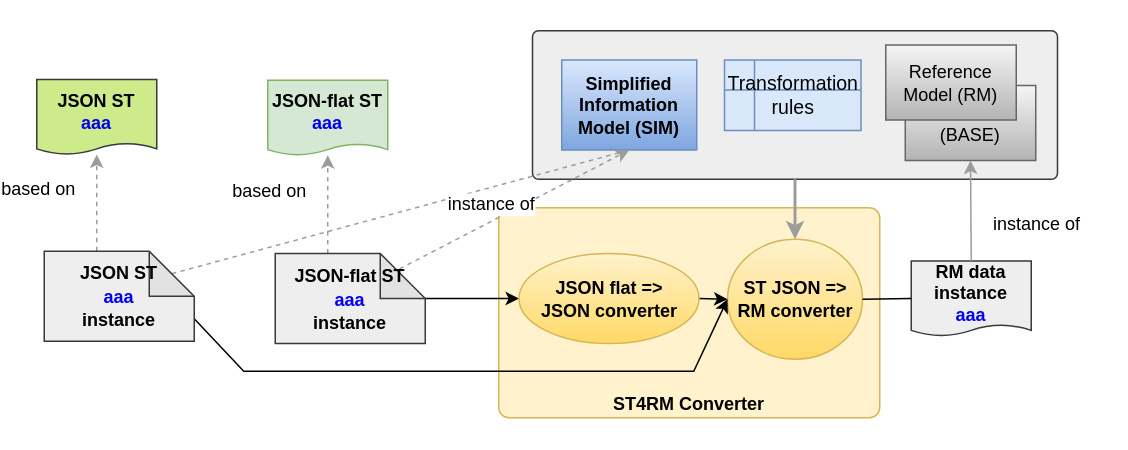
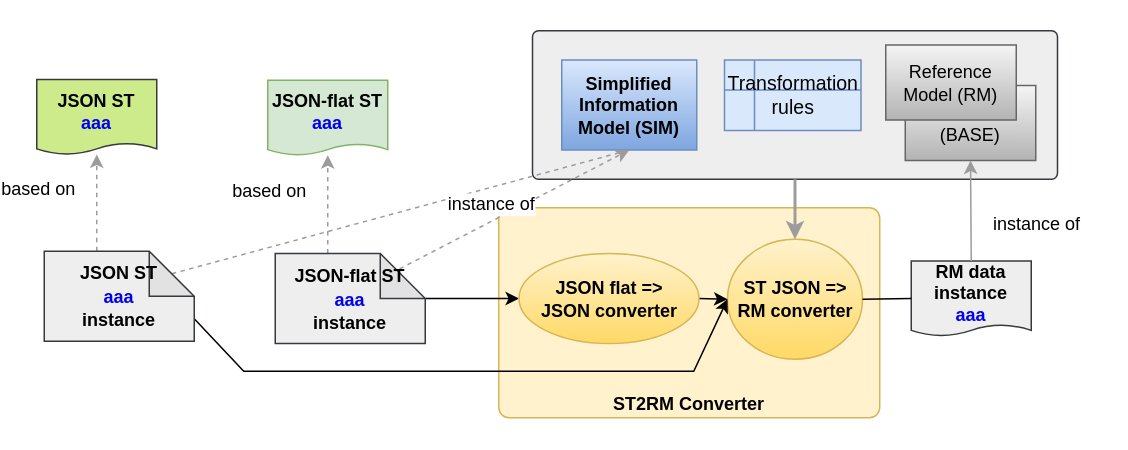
  <mxCell id="0" />
  <mxCell id="1" parent="0" />
  <mxCell id="2" value="" style="rounded=1;whiteSpace=wrap;html=1;fontSize=13;arcSize=4;fillColor=#eeeeee;strokeColor=#36393d;" parent="1" vertex="1"><mxGeometry x="350.5" y="20" width="350" height="99" as="geometry" /></mxCell>
- <mxCell id="3" value="&lt;span style=&quot;font-weight: 700 ; white-space: normal&quot;&gt;ST4RM Converter&lt;/span&gt;" style="rounded=1;whiteSpace=wrap;html=1;arcSize=5;fillColor=#fff2cc;strokeColor=#d6b656;verticalAlign=bottom;" parent="1" vertex="1"><mxGeometry x="328" y="138" width="254" height="140" as="geometry" /></mxCell>
+ <mxCell id="3" value="&lt;span style=&quot;font-weight: 700 ; white-space: normal&quot;&gt;ST2RM Converter&lt;/span&gt;" style="rounded=1;whiteSpace=wrap;html=1;arcSize=5;fillColor=#fff2cc;strokeColor=#d6b656;verticalAlign=bottom;" parent="1" vertex="1"><mxGeometry x="328" y="138" width="254" height="140" as="geometry" /></mxCell>
  <mxCell id="4" value="JSON-flat ST&lt;br&gt;&lt;font color=&quot;#0000f0&quot;&gt;aaa&lt;/font&gt;&lt;br&gt;" style="shape=document;whiteSpace=wrap;html=1;boundedLbl=1;size=0.15;fillColor=#d5e8d4;strokeColor=#82b366;fontStyle=1;" parent="1" vertex="1"><mxGeometry x="174" y="53" width="80" height="50" as="geometry" /></mxCell>
  <mxCell id="5" value="Simplified Information&lt;br&gt;Model (SIM)" style="rounded=0;whiteSpace=wrap;html=1;fillColor=#dae8fc;strokeColor=#6c8ebf;fontStyle=1;gradientColor=#7ea6e0;" parent="1" vertex="1"><mxGeometry x="370" y="39.5" width="90" height="60" as="geometry" /></mxCell>
  <mxCell id="6" style="rounded=0;orthogonalLoop=1;jettySize=auto;html=1;exitX=0;exitY=0;exitDx=35;exitDy=0;dashed=1;strokeColor=#9C9C9C;exitPerimeter=0;" parent="1" source="28" target="4" edge="1"><mxGeometry relative="1" as="geometry"><mxPoint x="215" y="175" as="sourcePoint" /></mxGeometry></mxCell>
  <mxCell id="7" value="based on" style="text;html=1;resizable=0;points=[];align=center;verticalAlign=middle;labelBackgroundColor=#ffffff;" parent="6" vertex="1" connectable="0"><mxGeometry x="0.404" y="-9" relative="1" as="geometry"><mxPoint x="-49" y="3.5" as="offset" /></mxGeometry></mxCell>
  <mxCell id="8" value="ST JSON =&amp;gt; RM converter" style="ellipse;whiteSpace=wrap;html=1;gradientColor=#ffd966;fillColor=#fff2cc;strokeColor=#d6b656;fontStyle=1" parent="1" vertex="1"><mxGeometry x="480.5" y="159" width="90" height="80" as="geometry" /></mxCell>
  <mxCell id="9" style="edgeStyle=none;rounded=0;orthogonalLoop=1;jettySize=auto;html=1;exitX=0;exitY=0;exitDx=100;exitDy=30;entryX=0;entryY=0.5;entryDx=0;entryDy=0;exitPerimeter=0;" parent="1" source="28" target="22" edge="1"><mxGeometry relative="1" as="geometry"><mxPoint x="275" y="200" as="sourcePoint" /><mxPoint x="243.5" y="135" as="targetPoint" /></mxGeometry></mxCell>
  <mxCell id="10" value="RM data instance&lt;br&gt;&lt;font color=&quot;#0000f0&quot;&gt;aaa&lt;/font&gt;&lt;br&gt;" style="shape=document;whiteSpace=wrap;html=1;boundedLbl=1;size=0.15;fillColor=#eeeeee;strokeColor=#36393d;fontStyle=1;" parent="1" vertex="1"><mxGeometry x="603" y="173.5" width="80" height="50" as="geometry" /></mxCell>
  <mxCell id="11" value="Base Model (BASE)" style="rounded=0;whiteSpace=wrap;html=1;gradientColor=#b3b3b3;fillColor=#f5f5f5;strokeColor=#666666;" parent="1" vertex="1"><mxGeometry x="599" y="56.5" width="87" height="50" as="geometry" /></mxCell>
  <mxCell id="12" value="Reference Model (RM)" style="rounded=0;whiteSpace=wrap;html=1;gradientColor=#b3b3b3;fillColor=#f5f5f5;strokeColor=#666666;" parent="1" vertex="1"><mxGeometry x="586" y="29.5" width="87" height="50" as="geometry" /></mxCell>
  <mxCell id="13" style="edgeStyle=none;rounded=0;orthogonalLoop=1;jettySize=auto;html=1;exitX=0.5;exitY=0;exitDx=0;exitDy=0;entryX=0.5;entryY=1;entryDx=0;entryDy=0;strokeColor=#9C9C9C;dashed=0;" parent="1" source="10" target="11" edge="1"><mxGeometry relative="1" as="geometry"><mxPoint x="644" y="166.5" as="sourcePoint" /></mxGeometry></mxCell>
  <mxCell id="14" value="instance of" style="text;html=1;resizable=0;points=[];autosize=1;align=left;verticalAlign=top;spacingTop=-4;fontColor=#000000;" parent="1" vertex="1"><mxGeometry x="656" y="138.5" width="70" height="20" as="geometry" /></mxCell>
  <mxCell id="15" style="edgeStyle=none;rounded=0;orthogonalLoop=1;jettySize=auto;html=1;exitX=1;exitY=0.5;exitDx=0;exitDy=0;entryX=0;entryY=0.5;entryDx=0;entryDy=0;endArrow=none;" parent="1" source="8" target="10" edge="1"><mxGeometry relative="1" as="geometry"><mxPoint x="434" y="151" as="sourcePoint" /><mxPoint x="514" y="180" as="targetPoint" /></mxGeometry></mxCell>
  <mxCell id="16" value="JSON ST&lt;br&gt;&lt;font color=&quot;#0000f0&quot;&gt;aaa&lt;/font&gt;" style="shape=document;whiteSpace=wrap;html=1;boundedLbl=1;size=0.15;fillColor=#cdeb8b;strokeColor=#36393d;fontStyle=1;" parent="1" vertex="1"><mxGeometry x="20" y="52.5" width="80" height="50" as="geometry" /></mxCell>
  <mxCell id="17" style="rounded=0;orthogonalLoop=1;jettySize=auto;html=1;exitX=0;exitY=0;exitDx=35;exitDy=0;dashed=1;strokeColor=#9C9C9C;exitPerimeter=0;" parent="1" source="27" target="16" edge="1"><mxGeometry relative="1" as="geometry"><mxPoint x="60" y="174" as="sourcePoint" /></mxGeometry></mxCell>
  <mxCell id="18" value="based on" style="text;html=1;resizable=0;points=[];align=center;verticalAlign=middle;labelBackgroundColor=#ffffff;" parent="17" vertex="1" connectable="0"><mxGeometry x="0.404" y="-9" relative="1" as="geometry"><mxPoint x="-49" y="3.5" as="offset" /></mxGeometry></mxCell>
  <mxCell id="19" style="rounded=0;orthogonalLoop=1;jettySize=auto;html=1;exitX=0;exitY=0;exitDx=100;exitDy=45;entryX=0;entryY=0.5;entryDx=0;entryDy=0;strokeColor=#000000;strokeWidth=1;exitPerimeter=0;" parent="1" source="27" target="8" edge="1"><mxGeometry relative="1" as="geometry"><Array as="points"><mxPoint x="158" y="247" /><mxPoint x="458" y="247" /></Array><mxPoint x="135" y="199" as="sourcePoint" /></mxGeometry></mxCell>
  <mxCell id="20" style="edgeStyle=none;rounded=0;orthogonalLoop=1;jettySize=auto;html=1;exitX=0;exitY=0;exitDx=85;exitDy=15;entryX=0.5;entryY=1;entryDx=0;entryDy=0;startArrow=none;startFill=0;endArrow=none;endFill=0;strokeColor=#9C9C9C;strokeWidth=1;fontSize=13;dashed=1;exitPerimeter=0;" parent="1" source="27" target="5" edge="1"><mxGeometry relative="1" as="geometry"><mxPoint x="110" y="174" as="sourcePoint" /></mxGeometry></mxCell>
  <mxCell id="21" style="edgeStyle=none;rounded=0;orthogonalLoop=1;jettySize=auto;html=1;exitX=1;exitY=0.5;exitDx=0;exitDy=0;entryX=0;entryY=0.5;entryDx=0;entryDy=0;" parent="1" source="22" target="8" edge="1"><mxGeometry relative="1" as="geometry"><mxPoint x="439.5" y="221" as="sourcePoint" /></mxGeometry></mxCell>
  <mxCell id="22" value="JSON flat =&amp;gt; &lt;br&gt;JSON converter" style="ellipse;whiteSpace=wrap;html=1;gradientColor=#ffd966;fillColor=#fff2cc;strokeColor=#d6b656;fontStyle=1" parent="1" vertex="1"><mxGeometry x="341.5" y="168.5" width="120" height="60" as="geometry" /></mxCell>
  <mxCell id="23" value="Transformation&lt;br style=&quot;font-size: 13px;&quot;&gt;rules" style="shape=internalStorage;whiteSpace=wrap;html=1;backgroundOutline=1;fillColor=#dae8fc;strokeColor=#6c8ebf;fontSize=13;" parent="1" vertex="1"><mxGeometry x="478.5" y="39.5" width="91" height="47" as="geometry" /></mxCell>
  <mxCell id="24" style="edgeStyle=none;rounded=0;orthogonalLoop=1;jettySize=auto;html=1;exitX=0.5;exitY=1;exitDx=0;exitDy=0;entryX=0.5;entryY=0;entryDx=0;entryDy=0;strokeColor=#9C9C9C;strokeWidth=2;" parent="1" source="2" target="8" edge="1"><mxGeometry relative="1" as="geometry"><mxPoint x="635.5" y="104" as="sourcePoint" /><mxPoint x="567.5" y="181" as="targetPoint" /></mxGeometry></mxCell>
  <mxCell id="25" style="rounded=0;orthogonalLoop=1;jettySize=auto;html=1;exitX=0.775;exitY=0.217;exitDx=0;exitDy=0;dashed=1;strokeColor=#9C9C9C;entryX=0.5;entryY=1;entryDx=0;entryDy=0;exitPerimeter=0;" parent="1" source="28" target="5" edge="1"><mxGeometry relative="1" as="geometry"><mxPoint x="255" y="175" as="sourcePoint" /><mxPoint x="243.345" y="152" as="targetPoint" /></mxGeometry></mxCell>
  <mxCell id="26" value="instance of" style="text;html=1;resizable=0;points=[];align=center;verticalAlign=middle;labelBackgroundColor=#ffffff;" parent="25" vertex="1" connectable="0"><mxGeometry x="0.404" y="-9" relative="1" as="geometry"><mxPoint x="-49" y="3.5" as="offset" /></mxGeometry></mxCell>
  <mxCell id="27" value="&lt;span style=&quot;font-size: 12px ; font-weight: 700 ; white-space: normal&quot;&gt;JSON ST&lt;/span&gt;&lt;br style=&quot;font-size: 12px ; font-weight: 700 ; white-space: normal&quot;&gt;&lt;font color=&quot;#0000f0&quot; style=&quot;font-size: 12px ; font-weight: 700 ; white-space: normal&quot;&gt;aaa&lt;br&gt;&lt;/font&gt;&lt;span style=&quot;font-size: 12px ; font-weight: 700 ; white-space: normal&quot;&gt;instance&lt;/span&gt;" style="shape=note;whiteSpace=wrap;html=1;backgroundOutline=1;darkOpacity=0.05;fontSize=13;fillColor=#eeeeee;strokeColor=#36393d;" parent="1" vertex="1"><mxGeometry x="25" y="167" width="100" height="60" as="geometry" /></mxCell>
  <mxCell id="28" value="&lt;span style=&quot;font-size: 12px ; font-weight: 700 ; white-space: normal&quot;&gt;JSON-flat ST&lt;/span&gt;&lt;br style=&quot;font-size: 12px ; font-weight: 700 ; white-space: normal&quot;&gt;&lt;font color=&quot;#0000f0&quot; style=&quot;font-size: 12px ; font-weight: 700 ; white-space: normal&quot;&gt;aaa&lt;br&gt;&lt;/font&gt;&lt;span style=&quot;font-size: 12px ; font-weight: 700 ; white-space: normal&quot;&gt;instance&lt;/span&gt;" style="shape=note;whiteSpace=wrap;html=1;backgroundOutline=1;darkOpacity=0.05;fontSize=13;fillColor=#eeeeee;strokeColor=#36393d;" parent="1" vertex="1"><mxGeometry x="179" y="168.5" width="100" height="60" as="geometry" /></mxCell>
